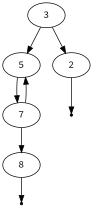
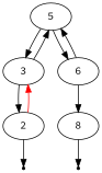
  digraph {
    fontname="Source Code Pro"
    node [fontname="Source Code Pro"]
    edge [fontname="Source Code Pro"]
    5
    3
-   7
+   7 [label=6]
    2
    8
    nullleft2 [shape=point]
    nullright8 [shape=point]
+   5 -> 3
    5 -> 7
    3 -> 5 [color=black]
    3 -> 2
    7 -> 5 [color=black]
    7 -> 8
+   2 -> 3 [color=red]
    2 -> nullleft2
    8 -> nullright8
  }
